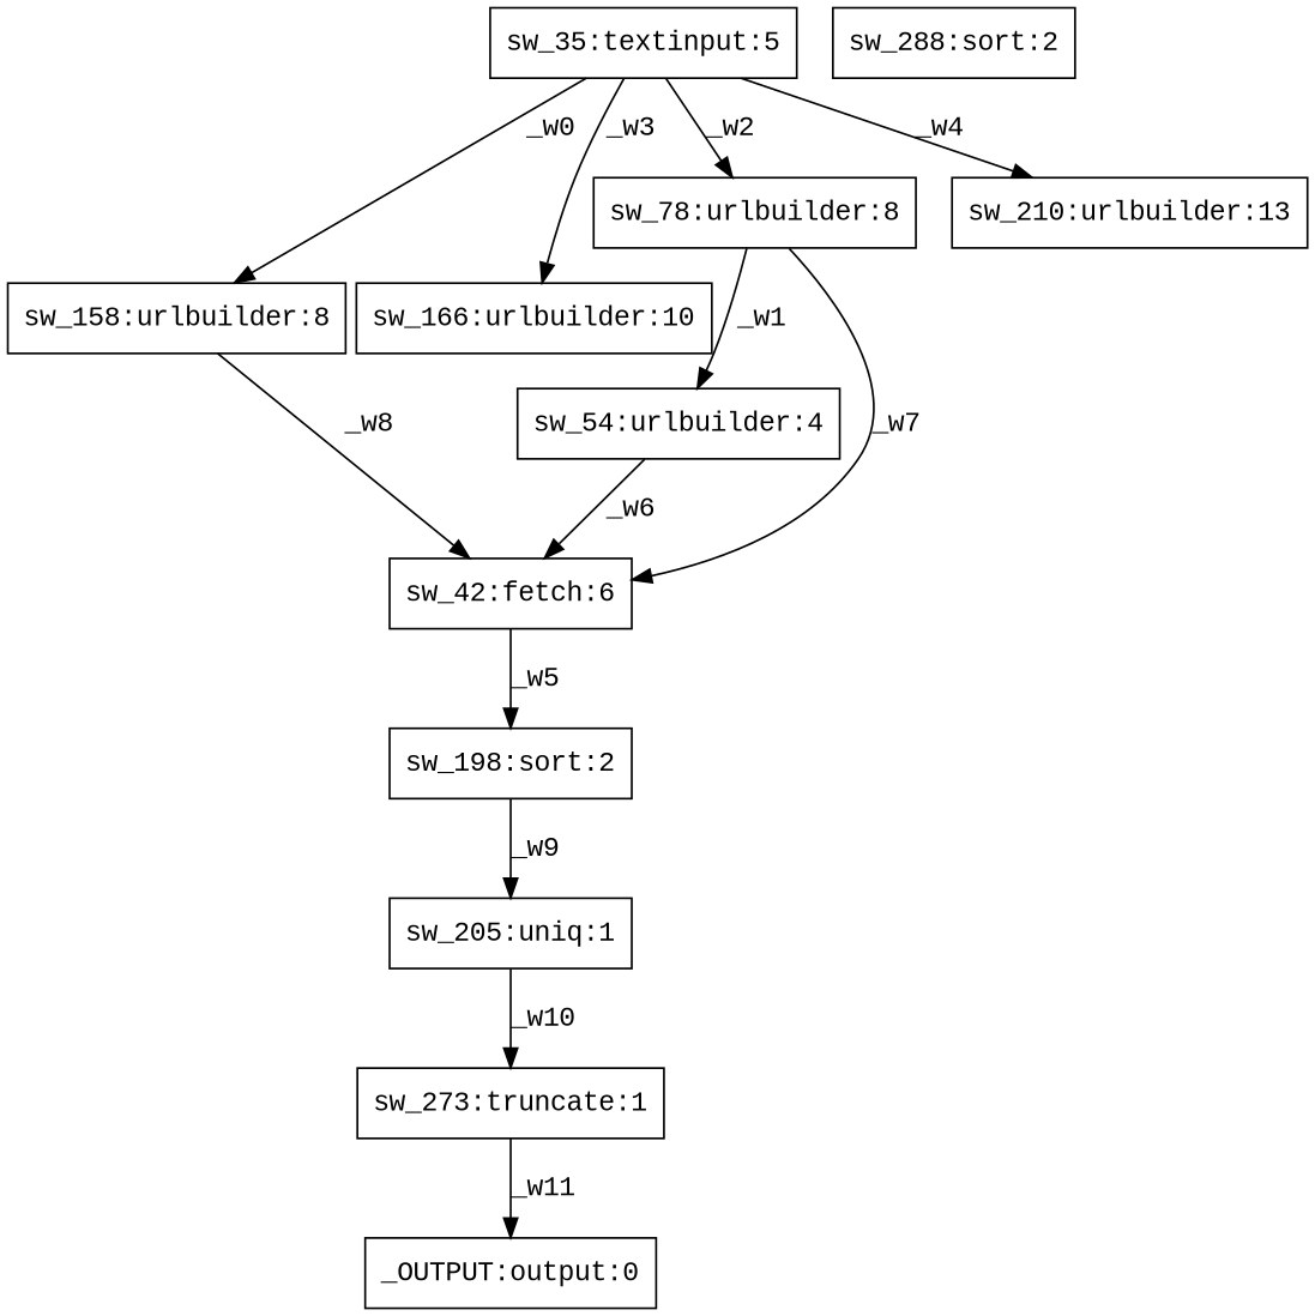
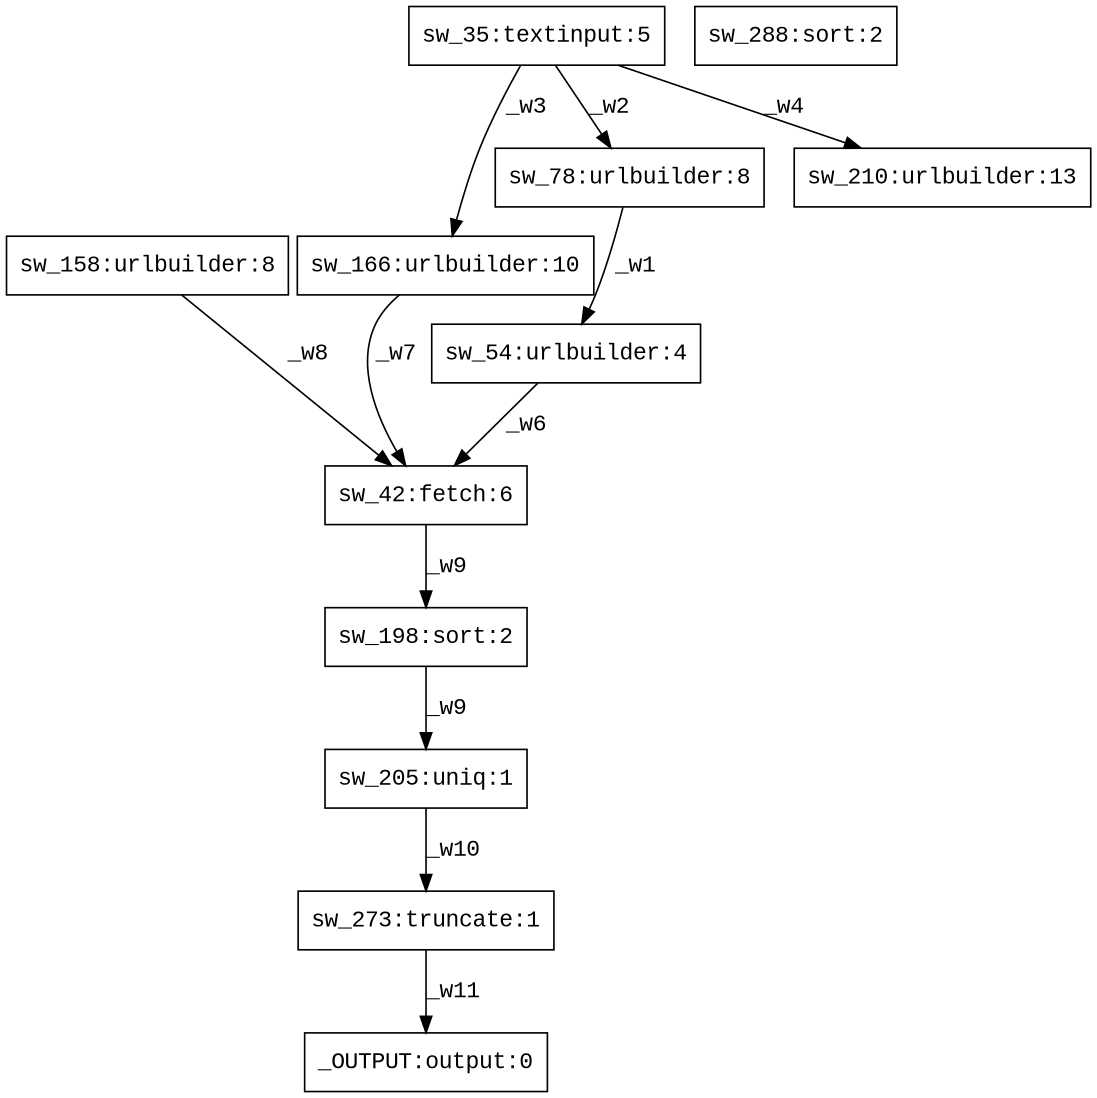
  digraph {
    fontname="Liberation Mono"
    node [fontname="Liberation Mono" shape=box]
    edge [fontname="Liberation Mono"]
    n1 [label="sw_54:urlbuilder:4"]
    n2 [label="sw_42:fetch:6"]
    n3 [label="sw_198:sort:2"]
    n4 [label="_OUTPUT:output:0"]
    n5 [label="sw_35:textinput:5"]
    n6 [label="sw_158:urlbuilder:8"]
    n7 [label="sw_166:urlbuilder:10"]
    n8 [label="sw_78:urlbuilder:8"]
    n9 [label="sw_210:urlbuilder:13"]
    n10 [label="sw_205:uniq:1"]
    n11 [label="sw_288:sort:2"]
    n12 [label="sw_273:truncate:1"]
    n1 -> n2 [label=_w6]
-   n2 -> n3 [label=_w5]
+   n2 -> n3 [label=_w9]
    n3 -> n10 [label=_w9]
-   n5 -> n6 [label=_w0]
    n5 -> n7 [label=_w3]
    n5 -> n8 [label=_w2]
    n5 -> n9 [label=_w4]
    n6 -> n2 [label=_w8]
    n8 -> n1 [label=_w1]
-   n8 -> n2 [label=_w7]
+   n7 -> n2 [label=_w7]
    n10 -> n12 [label=_w10]
    n12 -> n4 [label=_w11]
  }
